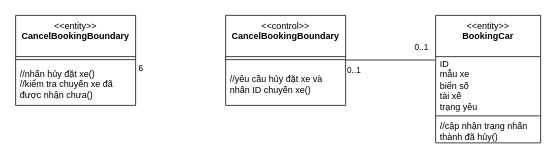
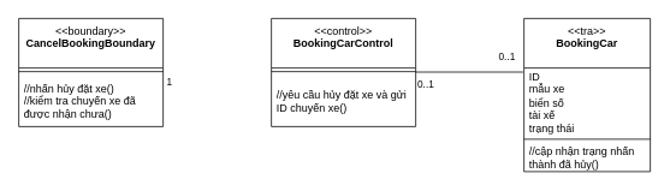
  <mxCell id="0" />
  <mxCell id="1" parent="0" />
- <mxCell id="2" value="&amp;lt;&amp;lt;entity&amp;gt;&amp;gt;&lt;br&gt;&lt;b&gt;CancelBookingBoundary&lt;/b&gt;&lt;div&gt;&lt;br/&gt;&lt;/div&gt;" style="swimlane;fontStyle=0;align=center;verticalAlign=top;childLayout=stackLayout;horizontal=1;startSize=55;horizontalStack=0;resizeParent=1;resizeParentMax=0;resizeLast=0;collapsible=0;marginBottom=0;html=1;whiteSpace=wrap;" vertex="1" parent="1"><mxGeometry x="20" y="20" width="160" height="120" as="geometry" /></mxCell>
+ <mxCell id="2" value="&amp;lt;&amp;lt;boundary&amp;gt;&amp;gt;&lt;br&gt;&lt;b&gt;CancelBookingBoundary&lt;/b&gt;&lt;div&gt;&lt;br/&gt;&lt;/div&gt;" style="swimlane;fontStyle=0;align=center;verticalAlign=top;childLayout=stackLayout;horizontal=1;startSize=55;horizontalStack=0;resizeParent=1;resizeParentMax=0;resizeLast=0;collapsible=0;marginBottom=0;html=1;whiteSpace=wrap;" vertex="1" parent="1"><mxGeometry x="20" y="20" width="160" height="120" as="geometry" /></mxCell>
  <mxCell id="3" value="" style="line;strokeWidth=1;fillColor=none;align=left;verticalAlign=middle;spacingTop=-1;spacingLeft=3;spacingRight=3;rotatable=0;labelPosition=right;points=[];portConstraint=eastwest;" vertex="1" parent="2"><mxGeometry y="55" width="160" height="8" as="geometry" /></mxCell>
  <mxCell id="4" value="//nhấn hủy đặt xe()&lt;div&gt;//kiểm tra chuyến xe đã được nhận chưa()&lt;/div&gt;" style="text;html=1;strokeColor=none;fillColor=none;align=left;verticalAlign=middle;spacingLeft=4;spacingRight=4;overflow=hidden;rotatable=0;points=[[0,0.5],[1,0.5]];portConstraint=eastwest;whiteSpace=wrap;" vertex="1" parent="2"><mxGeometry y="63" width="160" height="57" as="geometry" /></mxCell>
- <mxCell id="5" value="&amp;lt;&amp;lt;control&amp;gt;&amp;gt;&lt;br&gt;&lt;b&gt;CancelBookingBoundary&lt;/b&gt;" style="swimlane;fontStyle=0;align=center;verticalAlign=top;childLayout=stackLayout;horizontal=1;startSize=55;horizontalStack=0;resizeParent=1;resizeParentMax=0;resizeLast=0;collapsible=0;marginBottom=0;html=1;whiteSpace=wrap;" vertex="1" parent="1"><mxGeometry x="300" y="20" width="160" height="120" as="geometry" /></mxCell>
+ <mxCell id="5" value="&amp;lt;&amp;lt;control&amp;gt;&amp;gt;&lt;br&gt;&lt;b&gt;BookingCarControl&lt;/b&gt;" style="swimlane;fontStyle=0;align=center;verticalAlign=top;childLayout=stackLayout;horizontal=1;startSize=55;horizontalStack=0;resizeParent=1;resizeParentMax=0;resizeLast=0;collapsible=0;marginBottom=0;html=1;whiteSpace=wrap;" vertex="1" parent="1"><mxGeometry x="300" y="20" width="160" height="120" as="geometry" /></mxCell>
  <mxCell id="6" value="" style="line;strokeWidth=1;fillColor=none;align=left;verticalAlign=middle;spacingTop=-1;spacingLeft=3;spacingRight=3;rotatable=0;labelPosition=right;points=[];portConstraint=eastwest;" vertex="1" parent="5"><mxGeometry y="55" width="160" height="8" as="geometry" /></mxCell>
- <mxCell id="7" value="//yêu cầu hủy đặt xe và nhấn ID chuyến xe()" style="text;html=1;strokeColor=none;fillColor=none;align=left;verticalAlign=middle;spacingLeft=4;spacingRight=4;overflow=hidden;rotatable=0;points=[[0,0.5],[1,0.5]];portConstraint=eastwest;whiteSpace=wrap;" vertex="1" parent="5"><mxGeometry y="63" width="160" height="57" as="geometry" /></mxCell>
- <mxCell id="8" value="&amp;lt;&amp;lt;entity&amp;gt;&amp;gt;&lt;br&gt;&lt;b&gt;BookingCar&lt;/b&gt;&lt;div&gt;&lt;br/&gt;&lt;/div&gt;" style="swimlane;fontStyle=0;align=center;verticalAlign=top;childLayout=stackLayout;horizontal=1;startSize=55;horizontalStack=0;resizeParent=1;resizeParentMax=0;resizeLast=0;collapsible=0;marginBottom=0;html=1;whiteSpace=wrap;" vertex="1" parent="1"><mxGeometry x="580" y="20" width="140" height="170" as="geometry" /></mxCell>
- <mxCell id="9" value="ID&lt;div&gt;mẫu xe&lt;/div&gt;&lt;div&gt;biển số&lt;/div&gt;&lt;div&gt;tài xế&lt;/div&gt;&lt;div&gt;trạng yêu&lt;/div&gt;" style="text;html=1;strokeColor=none;fillColor=none;align=left;verticalAlign=middle;spacingLeft=4;spacingRight=4;overflow=hidden;rotatable=0;points=[[0,0.5],[1,0.5]];portConstraint=eastwest;whiteSpace=wrap;" vertex="1" parent="8"><mxGeometry y="55" width="140" height="75" as="geometry" /></mxCell>
+ <mxCell id="7" value="//yêu cầu hủy đặt xe và gửi ID chuyến xe()" style="text;html=1;strokeColor=none;fillColor=none;align=left;verticalAlign=middle;spacingLeft=4;spacingRight=4;overflow=hidden;rotatable=0;points=[[0,0.5],[1,0.5]];portConstraint=eastwest;whiteSpace=wrap;" vertex="1" parent="5"><mxGeometry y="63" width="160" height="57" as="geometry" /></mxCell>
+ <mxCell id="8" value="&amp;lt;&amp;lt;tra&amp;gt;&amp;gt;&lt;br&gt;&lt;b&gt;BookingCar&lt;/b&gt;&lt;div&gt;&lt;br/&gt;&lt;/div&gt;" style="swimlane;fontStyle=0;align=center;verticalAlign=top;childLayout=stackLayout;horizontal=1;startSize=55;horizontalStack=0;resizeParent=1;resizeParentMax=0;resizeLast=0;collapsible=0;marginBottom=0;html=1;whiteSpace=wrap;" vertex="1" parent="1"><mxGeometry x="580" y="20" width="140" height="170" as="geometry" /></mxCell>
+ <mxCell id="9" value="ID&lt;div&gt;mẫu xe&lt;/div&gt;&lt;div&gt;biển số&lt;/div&gt;&lt;div&gt;tài xế&lt;/div&gt;&lt;div&gt;trạng thái&lt;/div&gt;" style="text;html=1;strokeColor=none;fillColor=none;align=left;verticalAlign=middle;spacingLeft=4;spacingRight=4;overflow=hidden;rotatable=0;points=[[0,0.5],[1,0.5]];portConstraint=eastwest;whiteSpace=wrap;" vertex="1" parent="8"><mxGeometry y="55" width="140" height="75" as="geometry" /></mxCell>
  <mxCell id="10" value="" style="line;strokeWidth=1;fillColor=none;align=left;verticalAlign=middle;spacingTop=-1;spacingLeft=3;spacingRight=3;rotatable=0;labelPosition=right;points=[];portConstraint=eastwest;" vertex="1" parent="8"><mxGeometry y="130" width="140" height="8" as="geometry" /></mxCell>
  <mxCell id="11" value="//cập nhận trạng nhấn thành đã hủy()" style="text;html=1;strokeColor=none;fillColor=none;align=left;verticalAlign=middle;spacingLeft=4;spacingRight=4;overflow=hidden;rotatable=0;points=[[0,0.5],[1,0.5]];portConstraint=eastwest;whiteSpace=wrap;" vertex="1" parent="8"><mxGeometry y="138" width="140" height="32" as="geometry" /></mxCell>
  <mxCell id="12" value="" style="endArrow=none;html=1;rounded=0;exitX=1;exitY=0.5;exitDx=0;exitDy=0;entryX=-0.008;entryY=-0.06;entryDx=0;entryDy=0;entryPerimeter=0;" edge="1" parent="1"><mxGeometry width="50" height="50" relative="1" as="geometry"><mxPoint x="460" y="79.5" as="sourcePoint" /><mxPoint x="579" y="79.5" as="targetPoint" /></mxGeometry></mxCell>
- <mxCell id="13" value="6" style="edgeLabel;html=1;align=center;verticalAlign=middle;resizable=0;points=[];" vertex="1" connectable="0" parent="1"><mxGeometry x="239.999" y="49.998" as="geometry"><mxPoint x="-53" y="40" as="offset" /></mxGeometry></mxCell>
+ <mxCell id="13" value="1" style="edgeLabel;html=1;align=center;verticalAlign=middle;resizable=0;points=[];" vertex="1" connectable="0" parent="1"><mxGeometry x="239.999" y="49.998" as="geometry"><mxPoint x="-53" y="40" as="offset" /></mxGeometry></mxCell>
  <mxCell id="14" value="0..1" style="edgeLabel;html=1;align=center;verticalAlign=middle;resizable=0;points=[];" vertex="1" connectable="0" parent="1"><mxGeometry x="299.999" y="99.998" as="geometry"><mxPoint x="171" y="-7" as="offset" /></mxGeometry></mxCell>
  <mxCell id="15" value="0..1" style="edgeLabel;html=1;align=center;verticalAlign=middle;resizable=0;points=[];" vertex="1" connectable="0" parent="1"><mxGeometry x="389.999" y="69.998" as="geometry"><mxPoint x="171" y="-7" as="offset" /></mxGeometry></mxCell>
